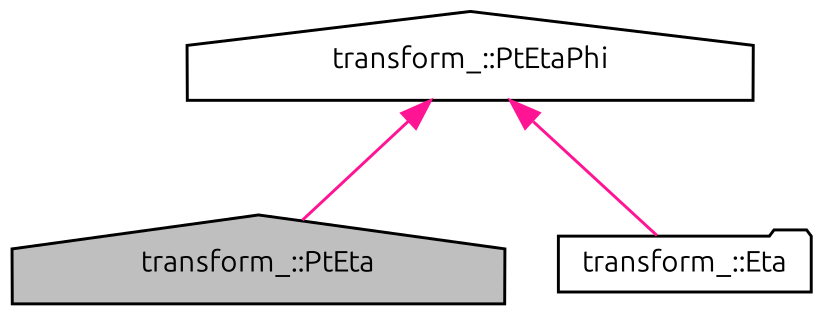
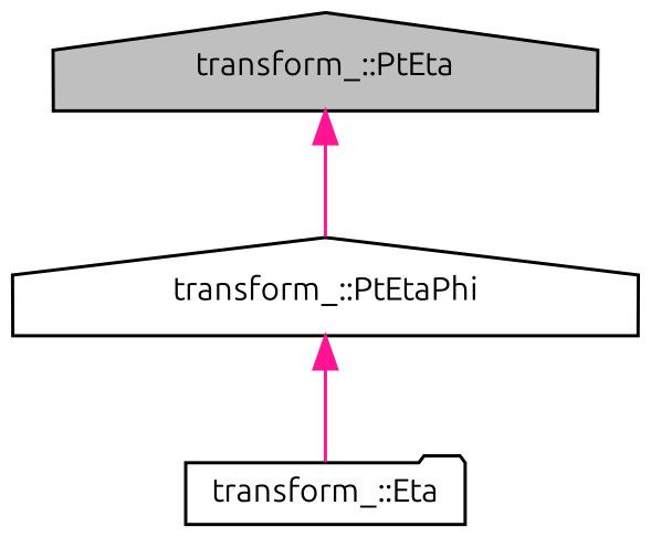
  digraph {
    fontname=Ubuntu
    rankdir=TB
    node [color=black fillcolor=white fontname=Ubuntu fontsize=10 shape=house style=filled]
    edge [color=deeppink dir=back fontname=Ubuntu fontsize=10 labelfontname=Helvetica labelfontsize=10 style=solid]
    n1 [fillcolor=grey75 fontcolor=black height=0.2 label="transform_::PtEta" width=0.4]
    n2 [height=0.2 label="transform_::PtEtaPhi" width=0.4]
    n3 [height=0.2 label="transform_::Eta" shape=folder width=0.4]
-   n2 -> n1
+   n1 -> n2
    n2 -> n3
  }
